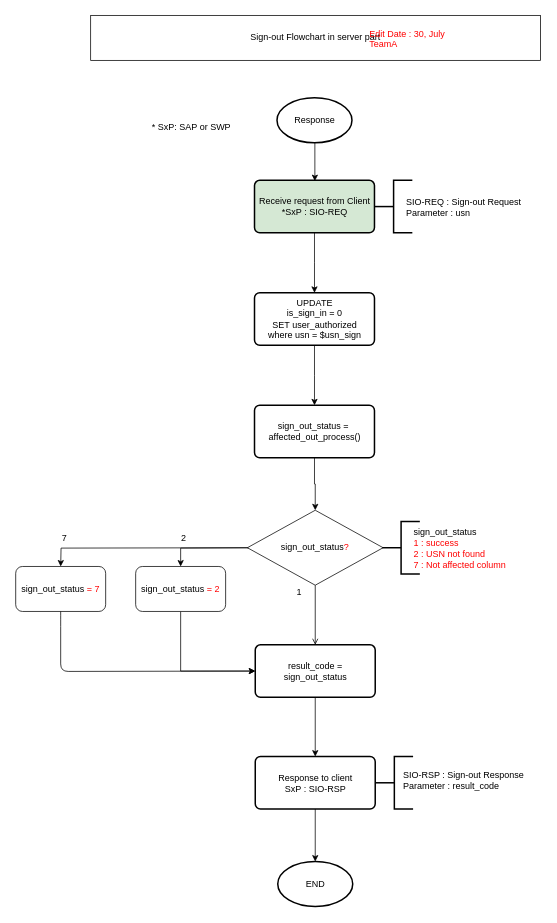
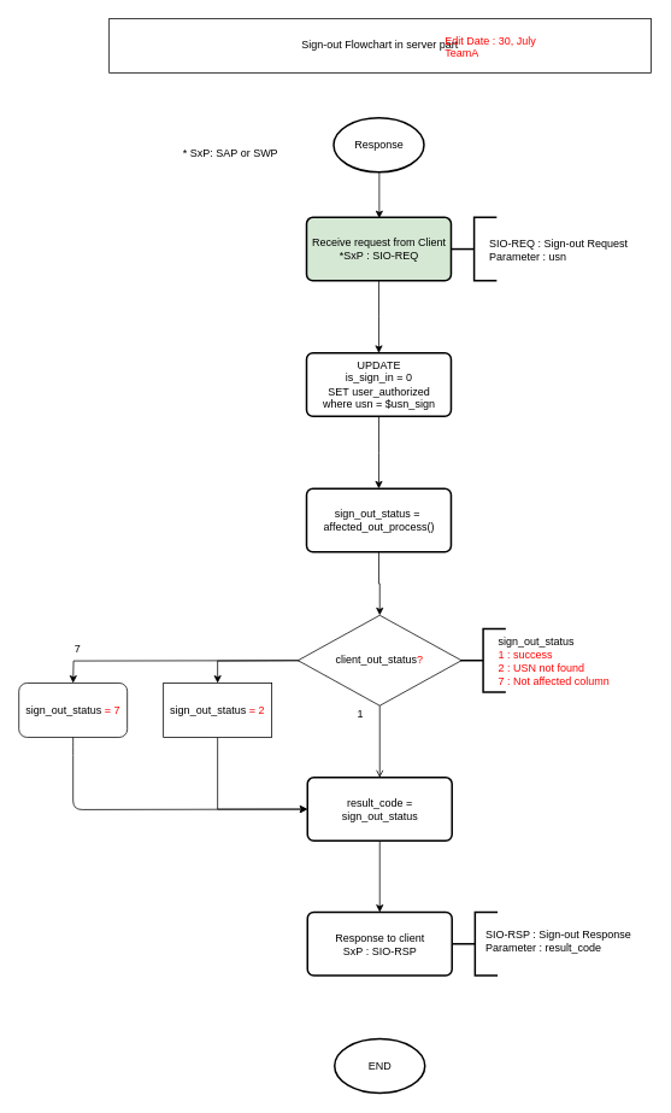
  <mxCell id="0" />
  <mxCell id="1" parent="0" />
  <mxCell id="2" style="edgeStyle=orthogonalEdgeStyle;rounded=0;orthogonalLoop=1;jettySize=auto;html=1;exitX=0.5;exitY=1;exitDx=0;exitDy=0;entryX=0.5;entryY=0;entryDx=0;entryDy=0;fontColor=#000000;" parent="1" edge="1"><mxGeometry relative="1" as="geometry"><mxPoint x="419" y="241" as="targetPoint" /><mxPoint x="419" y="190" as="sourcePoint" /></mxGeometry></mxCell>
  <mxCell id="3" value="Response" style="strokeWidth=2;html=1;shape=mxgraph.flowchart.start_1;whiteSpace=wrap;fontColor=#000000;" parent="1" vertex="1"><mxGeometry x="368.5" y="130" width="100" height="60" as="geometry" /></mxCell>
  <mxCell id="4" value="" style="edgeStyle=orthogonalEdgeStyle;rounded=0;orthogonalLoop=1;jettySize=auto;html=1;strokeColor=#000000;fontColor=#000000;" parent="1" source="5" edge="1"><mxGeometry relative="1" as="geometry"><mxPoint x="418.5" y="390" as="targetPoint" /></mxGeometry></mxCell>
  <mxCell id="5" value="Receive request from Client&lt;br&gt;*SxP : SIO-REQ" style="rounded=1;whiteSpace=wrap;html=1;absoluteArcSize=1;arcSize=14;strokeWidth=2;fontColor=#000000;fillColor=#d5e8d4;" parent="1" vertex="1"><mxGeometry x="338.5" y="240" width="160" height="70" as="geometry" /></mxCell>
  <mxCell id="6" value="END" style="strokeWidth=2;html=1;shape=mxgraph.flowchart.start_1;whiteSpace=wrap;fontColor=#000000;" parent="1" vertex="1"><mxGeometry x="369.5" y="1148.5" width="100" height="60" as="geometry" /></mxCell>
  <mxCell id="7" value="" style="strokeWidth=2;html=1;shape=mxgraph.flowchart.annotation_2;align=left;pointerEvents=1;fontColor=#000000;" parent="1" vertex="1"><mxGeometry x="499" y="240" width="50" height="70" as="geometry" /></mxCell>
  <mxCell id="8" value="SIO-REQ : Sign-out Request&lt;br&gt;Parameter : usn" style="text;html=1;resizable=0;points=[];autosize=1;align=left;verticalAlign=top;spacingTop=-4;fontColor=#000000;" parent="1" vertex="1"><mxGeometry x="539" y="260" width="170" height="30" as="geometry" /></mxCell>
  <mxCell id="9" value="&lt;div&gt;* SxP: SAP or SWP&lt;/div&gt;" style="text;html=1;resizable=0;points=[];autosize=1;align=left;verticalAlign=top;spacingTop=-4;fontColor=#000000;" parent="1" vertex="1"><mxGeometry x="200" y="160" width="120" height="20" as="geometry" /></mxCell>
- <mxCell id="10" value="" style="edgeStyle=orthogonalEdgeStyle;rounded=0;orthogonalLoop=1;jettySize=auto;html=1;fontColor=#000000;" parent="1" source="11" target="6" edge="1"><mxGeometry relative="1" as="geometry" /></mxCell>
  <mxCell id="11" value="Response to client&lt;br&gt;SxP : SIO-RSP" style="rounded=1;whiteSpace=wrap;html=1;absoluteArcSize=1;arcSize=14;strokeWidth=2;fontColor=#000000;" parent="1" vertex="1"><mxGeometry x="339.5" y="1008.5" width="160" height="70" as="geometry" /></mxCell>
  <mxCell id="12" value="" style="strokeWidth=2;html=1;shape=mxgraph.flowchart.annotation_2;align=left;pointerEvents=1;fontColor=#000000;" parent="1" vertex="1"><mxGeometry x="500" y="1008.5" width="50" height="70" as="geometry" /></mxCell>
  <mxCell id="13" value="SIO-RSP : Sign-out Response&lt;br&gt;Parameter : result_code" style="text;html=1;resizable=0;points=[];autosize=1;align=left;verticalAlign=top;spacingTop=-4;fontColor=#000000;" parent="1" vertex="1"><mxGeometry x="535" y="1023.5" width="180" height="30" as="geometry" /></mxCell>
  <mxCell id="14" value="" style="group;fontColor=#000000;" parent="1" vertex="1" connectable="0"><mxGeometry x="120" y="20" width="600" height="60" as="geometry" /></mxCell>
  <mxCell id="15" value="Sign-out Flowchart in server part" style="rounded=0;whiteSpace=wrap;html=1;fontColor=#000000;" parent="14" vertex="1"><mxGeometry width="600" height="60" as="geometry" /></mxCell>
  <mxCell id="16" value="&lt;span&gt;&lt;font color=&quot;#ff0000&quot;&gt;Edit Date : 30, July&lt;br&gt;TeamA&lt;/font&gt;&lt;/span&gt;" style="text;html=1;resizable=0;points=[];autosize=1;align=left;verticalAlign=top;spacingTop=-4;fontStyle=0;fontColor=#000000;" parent="14" vertex="1"><mxGeometry x="370" y="15" width="120" height="30" as="geometry" /></mxCell>
  <mxCell id="17" value="&lt;span style=&quot;color: rgb(0 , 0 , 0)&quot;&gt;sign_out_status&lt;/span&gt;&amp;nbsp;= 7" style="rounded=1;whiteSpace=wrap;html=1;strokeColor=#000000;fontColor=#FF0000;" parent="1" vertex="1"><mxGeometry x="20" y="755" width="120" height="60" as="geometry" /></mxCell>
  <mxCell id="18" value="" style="edgeStyle=orthogonalEdgeStyle;rounded=0;orthogonalLoop=1;jettySize=auto;html=1;fontColor=#FF0000;entryX=0.5;entryY=0;entryDx=0;entryDy=0;" parent="1" edge="1"><mxGeometry relative="1" as="geometry"><mxPoint x="80" y="755" as="targetPoint" /><mxPoint x="338.5" y="730" as="sourcePoint" /></mxGeometry></mxCell>
  <mxCell id="19" value="" style="edgeStyle=orthogonalEdgeStyle;rounded=0;orthogonalLoop=1;jettySize=auto;html=1;strokeColor=#000000;fontColor=#FF0000;entryX=0.5;entryY=0;entryDx=0;entryDy=0;" parent="1" target="23" edge="1"><mxGeometry relative="1" as="geometry"><mxPoint x="340" y="730" as="sourcePoint" /><mxPoint x="418.5" y="845" as="targetPoint" /></mxGeometry></mxCell>
  <mxCell id="20" value="" style="edgeStyle=orthogonalEdgeStyle;rounded=0;orthogonalLoop=1;jettySize=auto;html=1;" parent="1" source="21" edge="1"><mxGeometry relative="1" as="geometry"><mxPoint x="418.5" y="540" as="targetPoint" /></mxGeometry></mxCell>
  <mxCell id="21" value="UPDATE&lt;br&gt;is_sign_in = 0&lt;br&gt;SET user_authorized&lt;br&gt;where usn = $usn_sign" style="rounded=1;whiteSpace=wrap;html=1;absoluteArcSize=1;arcSize=14;strokeWidth=2;fontColor=#000000;" parent="1" vertex="1"><mxGeometry x="338.5" y="390" width="160" height="70" as="geometry" /></mxCell>
  <mxCell id="22" style="edgeStyle=orthogonalEdgeStyle;rounded=0;orthogonalLoop=1;jettySize=auto;html=1;entryX=0;entryY=0.5;entryDx=0;entryDy=0;fontSize=11;fontColor=#FF0000;exitX=0.5;exitY=1;exitDx=0;exitDy=0;" parent="1" source="23" target="33" edge="1"><mxGeometry relative="1" as="geometry"><Array as="points"><mxPoint x="240" y="895" /></Array></mxGeometry></mxCell>
- <mxCell id="23" value="&lt;span style=&quot;color: rgb(0 , 0 , 0)&quot;&gt;sign_out_status&lt;/span&gt;&amp;nbsp;= 2" style="rounded=1;whiteSpace=wrap;html=1;strokeColor=#000000;fontColor=#FF0000;" parent="1" vertex="1"><mxGeometry x="180" y="755" width="120" height="60" as="geometry" /></mxCell>
+ <mxCell id="23" value="&lt;span style=&quot;color: rgb(0 , 0 , 0)&quot;&gt;sign_out_status&lt;/span&gt;&amp;nbsp;= 2" style="whiteSpace=wrap;html=1;strokeColor=#000000;fontColor=#FF0000;rounded=0;" parent="1" vertex="1"><mxGeometry x="180" y="755" width="120" height="60" as="geometry" /></mxCell>
  <mxCell id="24" value="" style="endArrow=classic;html=1;exitX=0.5;exitY=1;exitDx=0;exitDy=0;entryX=0;entryY=0.5;entryDx=0;entryDy=0;" parent="1" target="33" edge="1"><mxGeometry width="50" height="50" relative="1" as="geometry"><mxPoint x="80" y="815" as="sourcePoint" /><mxPoint x="420" y="825" as="targetPoint" /><Array as="points"><mxPoint x="80" y="825" /><mxPoint x="80" y="895" /></Array></mxGeometry></mxCell>
  <mxCell id="25" style="edgeStyle=orthogonalEdgeStyle;rounded=0;orthogonalLoop=1;jettySize=auto;html=1;entryX=0.5;entryY=0;entryDx=0;entryDy=0;fontSize=11;fontColor=#FF0000;endArrow=open;" parent="1" source="26" target="33" edge="1"><mxGeometry relative="1" as="geometry" /></mxCell>
- <mxCell id="26" value="&lt;span style=&quot;color: rgb(0 , 0 , 0)&quot;&gt;sign_out_status&lt;/span&gt;?" style="rhombus;whiteSpace=wrap;html=1;fontColor=#FF0000;" parent="1" vertex="1"><mxGeometry x="329" y="680" width="181" height="100" as="geometry" /></mxCell>
+ <mxCell id="26" value="&lt;span style=&quot;color: rgb(0 , 0 , 0)&quot;&gt;client_out_status&lt;/span&gt;?" style="rhombus;whiteSpace=wrap;html=1;fontColor=#FF0000;" parent="1" vertex="1"><mxGeometry x="329" y="680" width="181" height="100" as="geometry" /></mxCell>
  <mxCell id="27" value="" style="strokeWidth=2;html=1;shape=mxgraph.flowchart.annotation_2;align=left;pointerEvents=1;fontColor=#000000;" parent="1" vertex="1"><mxGeometry x="509" y="695" width="50" height="70" as="geometry" /></mxCell>
  <mxCell id="28" value="&lt;span style=&quot;text-align: center ; white-space: normal&quot;&gt;sign_out_status&lt;/span&gt;&lt;font color=&quot;#ff0000&quot;&gt;&lt;br&gt;1 : success&lt;br&gt;2 : USN not found&lt;br&gt;7 : Not affected column&lt;br&gt;&lt;/font&gt;" style="text;html=1;resizable=0;points=[];autosize=1;align=left;verticalAlign=top;spacingTop=-4;" parent="1" vertex="1"><mxGeometry x="549" y="700" width="140" height="60" as="geometry" /></mxCell>
  <mxCell id="29" value="7" style="text;html=1;resizable=0;points=[];autosize=1;align=left;verticalAlign=top;spacingTop=-4;" parent="1" vertex="1"><mxGeometry x="80" y="707" width="20" height="20" as="geometry" /></mxCell>
- <mxCell id="30" value="2" style="text;html=1;resizable=0;points=[];autosize=1;align=left;verticalAlign=top;spacingTop=-4;" parent="1" vertex="1"><mxGeometry x="239" y="707" width="20" height="20" as="geometry" /></mxCell>
  <mxCell id="31" value="1" style="text;html=1;resizable=0;points=[];autosize=1;align=left;verticalAlign=top;spacingTop=-4;" parent="1" vertex="1"><mxGeometry x="393" y="780" width="20" height="20" as="geometry" /></mxCell>
  <mxCell id="32" style="edgeStyle=orthogonalEdgeStyle;rounded=0;orthogonalLoop=1;jettySize=auto;html=1;entryX=0.5;entryY=0;entryDx=0;entryDy=0;fontSize=11;fontColor=#FF0000;" parent="1" source="33" target="11" edge="1"><mxGeometry relative="1" as="geometry" /></mxCell>
  <mxCell id="33" value="result_code = sign_out_status" style="rounded=1;whiteSpace=wrap;html=1;absoluteArcSize=1;arcSize=14;strokeWidth=2;fontColor=#000000;" parent="1" vertex="1"><mxGeometry x="339.5" y="859.5" width="160" height="70" as="geometry" /></mxCell>
  <mxCell id="34" style="edgeStyle=orthogonalEdgeStyle;rounded=0;orthogonalLoop=1;jettySize=auto;html=1;" parent="1" source="35" target="26" edge="1"><mxGeometry relative="1" as="geometry" /></mxCell>
  <mxCell id="35" value="sign_out_status =&amp;nbsp;&lt;br&gt;affected_out_process()" style="rounded=1;whiteSpace=wrap;html=1;absoluteArcSize=1;arcSize=14;strokeWidth=2;fontColor=#000000;" parent="1" vertex="1"><mxGeometry x="338.5" y="540" width="160" height="70" as="geometry" /></mxCell>
